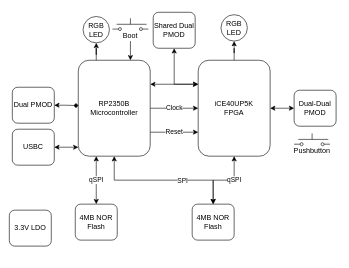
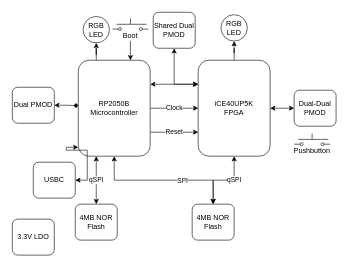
  <mxCell id="0" />
  <mxCell id="1" parent="0" />
- <mxCell id="2" value="3.3V LDO" style="rounded=1;whiteSpace=wrap;html=1;" parent="1" vertex="1"><mxGeometry x="15" y="350" width="70" height="60" as="geometry" /></mxCell>
+ <mxCell id="2" value="3.3V LDO" style="rounded=1;whiteSpace=wrap;html=1;" parent="1" vertex="1"><mxGeometry x="20" y="365" width="70" height="60" as="geometry" /></mxCell>
  <mxCell id="3" style="edgeStyle=orthogonalEdgeStyle;rounded=0;orthogonalLoop=1;jettySize=auto;html=1;entryX=0;entryY=0.25;entryDx=0;entryDy=0;startArrow=classic;startFill=1;exitX=1;exitY=0.25;exitDx=0;exitDy=0;" parent="1" source="8" target="9" edge="1"><mxGeometry relative="1" as="geometry"><Array as="points" /></mxGeometry></mxCell>
  <mxCell id="4" style="edgeStyle=orthogonalEdgeStyle;rounded=0;orthogonalLoop=1;jettySize=auto;html=1;exitX=0.5;exitY=1;exitDx=0;exitDy=0;entryX=0.5;entryY=0;entryDx=0;entryDy=0;startArrow=classic;startFill=1;" parent="1" source="8" target="13" edge="1"><mxGeometry relative="1" as="geometry" /></mxCell>
  <mxCell id="5" value="SPI" style="edgeLabel;html=1;align=center;verticalAlign=middle;resizable=0;points=[];" parent="4" vertex="1" connectable="0"><mxGeometry x="-0.464" y="2" relative="1" as="geometry"><mxPoint x="87" y="3" as="offset" /></mxGeometry></mxCell>
  <mxCell id="6" value="Clock" style="edgeStyle=orthogonalEdgeStyle;rounded=0;orthogonalLoop=1;jettySize=auto;html=1;exitX=1;exitY=0.5;exitDx=0;exitDy=0;entryX=0;entryY=0.5;entryDx=0;entryDy=0;startArrow=none;startFill=0;" parent="1" source="8" target="9" edge="1"><mxGeometry relative="1" as="geometry" /></mxCell>
  <mxCell id="7" value="Reset" style="edgeStyle=orthogonalEdgeStyle;rounded=0;orthogonalLoop=1;jettySize=auto;html=1;exitX=1;exitY=0.75;exitDx=0;exitDy=0;entryX=0;entryY=0.75;entryDx=0;entryDy=0;startArrow=none;startFill=0;" parent="1" source="8" target="9" edge="1"><mxGeometry relative="1" as="geometry" /></mxCell>
- <mxCell id="8" value="RP2350B&lt;br&gt;Microcontroller" style="rounded=1;whiteSpace=wrap;html=1;" parent="1" vertex="1"><mxGeometry x="130" y="100" width="120" height="160" as="geometry" /></mxCell>
+ <mxCell id="8" value="RP2050B&lt;br&gt;Microcontroller" style="rounded=1;whiteSpace=wrap;html=1;" parent="1" vertex="1"><mxGeometry x="130" y="100" width="120" height="160" as="geometry" /></mxCell>
  <mxCell id="9" value="iCE40UP5K&lt;br&gt;FPGA" style="rounded=1;whiteSpace=wrap;html=1;" parent="1" vertex="1"><mxGeometry x="330" y="100" width="120" height="160" as="geometry" /></mxCell>
  <mxCell id="10" value="qSPI" style="edgeStyle=orthogonalEdgeStyle;rounded=0;orthogonalLoop=1;jettySize=auto;html=1;entryX=0.25;entryY=1;entryDx=0;entryDy=0;startArrow=classic;startFill=1;" parent="1" source="11" target="8" edge="1"><mxGeometry relative="1" as="geometry" /></mxCell>
  <mxCell id="11" value="4MB NOR Flash" style="rounded=1;whiteSpace=wrap;html=1;" parent="1" vertex="1"><mxGeometry x="125" y="340" width="70" height="60" as="geometry" /></mxCell>
  <mxCell id="12" value="qSPI" style="edgeStyle=orthogonalEdgeStyle;rounded=0;orthogonalLoop=1;jettySize=auto;html=1;entryX=0.5;entryY=1;entryDx=0;entryDy=0;startArrow=classic;startFill=1;" parent="1" source="13" target="9" edge="1"><mxGeometry x="0.308" relative="1" as="geometry"><mxPoint x="365" y="260" as="targetPoint" /><mxPoint as="offset" /></mxGeometry></mxCell>
  <mxCell id="13" value="4MB NOR Flash" style="rounded=1;whiteSpace=wrap;html=1;" parent="1" vertex="1"><mxGeometry x="320" y="340" width="70" height="60" as="geometry" /></mxCell>
  <mxCell id="14" value="Dual PMOD" style="rounded=1;whiteSpace=wrap;html=1;" parent="1" vertex="1"><mxGeometry x="20" y="145" width="70" height="60" as="geometry" /></mxCell>
  <mxCell id="15" value="Dual-Dual PMOD" style="rounded=1;whiteSpace=wrap;html=1;" parent="1" vertex="1"><mxGeometry x="490" y="150" width="70" height="60" as="geometry" /></mxCell>
  <mxCell id="16" style="edgeStyle=orthogonalEdgeStyle;rounded=0;orthogonalLoop=1;jettySize=auto;html=1;startArrow=classic;startFill=1;" parent="1" source="15" edge="1"><mxGeometry relative="1" as="geometry"><mxPoint x="450" y="180" as="targetPoint" /></mxGeometry></mxCell>
  <mxCell id="17" style="edgeStyle=orthogonalEdgeStyle;rounded=0;orthogonalLoop=1;jettySize=auto;html=1;exitX=0.5;exitY=1;exitDx=0;exitDy=0;entryX=0;entryY=0.25;entryDx=0;entryDy=0;startArrow=classic;startFill=1;" parent="1" source="18" target="9" edge="1"><mxGeometry relative="1" as="geometry" /></mxCell>
  <mxCell id="18" value="Shared Dual PMOD" style="rounded=1;whiteSpace=wrap;html=1;" parent="1" vertex="1"><mxGeometry x="255" y="20" width="70" height="60" as="geometry" /></mxCell>
- <mxCell id="19" value="USBC" style="rounded=1;whiteSpace=wrap;html=1;" parent="1" vertex="1"><mxGeometry x="20" y="215" width="70" height="60" as="geometry" /></mxCell>
+ <mxCell id="19" value="USBC" style="rounded=1;whiteSpace=wrap;html=1;" parent="1" vertex="1"><mxGeometry x="55" y="270" width="70" height="60" as="geometry" /></mxCell>
  <mxCell id="20" style="edgeStyle=orthogonalEdgeStyle;rounded=0;orthogonalLoop=1;jettySize=auto;html=1;exitX=0.5;exitY=1;exitDx=0;exitDy=0;entryX=0.5;entryY=0;entryDx=0;entryDy=0;startArrow=none;startFill=0;" parent="1" source="37" edge="1"><mxGeometry relative="1" as="geometry"><mxPoint x="217" y="100" as="targetPoint" /></mxGeometry></mxCell>
  <mxCell id="21" value="" style="group" parent="1" vertex="1" connectable="0"><mxGeometry x="490" y="222" width="60" height="20.5" as="geometry" /></mxCell>
  <mxCell id="22" value="" style="ellipse;whiteSpace=wrap;html=1;aspect=fixed;fontColor=#FFFFFF;fillColor=#FFFFFF;gradientColor=none;rotation=0;" parent="21" vertex="1"><mxGeometry x="10" y="15.5" width="5" height="5" as="geometry" /></mxCell>
  <mxCell id="23" value="" style="ellipse;whiteSpace=wrap;html=1;aspect=fixed;fontColor=#FFFFFF;fillColor=#FFFFFF;gradientColor=none;rotation=0;" parent="21" vertex="1"><mxGeometry x="45" y="15.5" width="5" height="5" as="geometry" /></mxCell>
  <mxCell id="24" value="" style="endArrow=none;html=1;fontSize=10;" parent="21" edge="1"><mxGeometry width="50" height="50" relative="1" as="geometry"><mxPoint x="7" y="10" as="sourcePoint" /><mxPoint x="57" y="10" as="targetPoint" /></mxGeometry></mxCell>
  <mxCell id="25" value="" style="endArrow=none;html=1;fontSize=10;" parent="21" edge="1"><mxGeometry width="50" height="50" relative="1" as="geometry"><mxPoint x="30" as="sourcePoint" /><mxPoint x="30" y="10" as="targetPoint" /></mxGeometry></mxCell>
  <mxCell id="26" value="" style="endArrow=none;html=1;fontSize=10;strokeColor=#000000;entryX=0;entryY=0.5;entryDx=0;entryDy=0;" parent="21" target="22" edge="1"><mxGeometry width="50" height="50" relative="1" as="geometry"><mxPoint y="18" as="sourcePoint" /><mxPoint x="60" y="-2" as="targetPoint" /></mxGeometry></mxCell>
  <mxCell id="27" value="" style="endArrow=none;html=1;fontSize=10;strokeColor=#000000;exitX=1;exitY=0.5;exitDx=0;exitDy=0;" parent="21" source="23" edge="1"><mxGeometry width="50" height="50" relative="1" as="geometry"><mxPoint x="10" y="28" as="sourcePoint" /><mxPoint x="60" y="18" as="targetPoint" /></mxGeometry></mxCell>
  <mxCell id="28" value="Pushbutton" style="text;html=1;strokeColor=none;fillColor=none;align=center;verticalAlign=middle;whiteSpace=wrap;rounded=0;fontColor=#000000;" parent="1" vertex="1"><mxGeometry x="490" y="242.5" width="60" height="17.5" as="geometry" /></mxCell>
  <mxCell id="29" value="" style="group" parent="1" vertex="1" connectable="0"><mxGeometry x="187" y="30" width="60" height="38" as="geometry" /></mxCell>
  <mxCell id="30" value="" style="group" parent="29" vertex="1" connectable="0"><mxGeometry width="60" height="20.5" as="geometry" /></mxCell>
  <mxCell id="31" value="" style="ellipse;whiteSpace=wrap;html=1;aspect=fixed;fontColor=#FFFFFF;fillColor=#FFFFFF;gradientColor=none;rotation=0;" parent="30" vertex="1"><mxGeometry x="10" y="15.5" width="5" height="5" as="geometry" /></mxCell>
  <mxCell id="32" value="" style="ellipse;whiteSpace=wrap;html=1;aspect=fixed;fontColor=#FFFFFF;fillColor=#FFFFFF;gradientColor=none;rotation=0;" parent="30" vertex="1"><mxGeometry x="45" y="15.5" width="5" height="5" as="geometry" /></mxCell>
  <mxCell id="33" value="" style="endArrow=none;html=1;fontSize=10;" parent="30" edge="1"><mxGeometry width="50" height="50" relative="1" as="geometry"><mxPoint x="7" y="10" as="sourcePoint" /><mxPoint x="57" y="10" as="targetPoint" /></mxGeometry></mxCell>
  <mxCell id="34" value="" style="endArrow=none;html=1;fontSize=10;" parent="30" edge="1"><mxGeometry width="50" height="50" relative="1" as="geometry"><mxPoint x="30" as="sourcePoint" /><mxPoint x="30" y="10" as="targetPoint" /></mxGeometry></mxCell>
  <mxCell id="35" value="" style="endArrow=none;html=1;fontSize=10;strokeColor=#000000;entryX=0;entryY=0.5;entryDx=0;entryDy=0;" parent="30" target="31" edge="1"><mxGeometry width="50" height="50" relative="1" as="geometry"><mxPoint y="18" as="sourcePoint" /><mxPoint x="60" y="-2" as="targetPoint" /></mxGeometry></mxCell>
  <mxCell id="36" value="" style="endArrow=none;html=1;fontSize=10;strokeColor=#000000;exitX=1;exitY=0.5;exitDx=0;exitDy=0;" parent="30" source="32" edge="1"><mxGeometry width="50" height="50" relative="1" as="geometry"><mxPoint x="10" y="28" as="sourcePoint" /><mxPoint x="60" y="18" as="targetPoint" /></mxGeometry></mxCell>
  <mxCell id="37" value="Boot" style="text;html=1;strokeColor=none;fillColor=none;align=center;verticalAlign=middle;whiteSpace=wrap;rounded=0;fontColor=#000000;" parent="29" vertex="1"><mxGeometry y="20.5" width="60" height="17.5" as="geometry" /></mxCell>
  <mxCell id="38" style="edgeStyle=orthogonalEdgeStyle;rounded=0;orthogonalLoop=1;jettySize=auto;html=1;entryX=0.001;entryY=0.907;entryDx=0;entryDy=0;entryPerimeter=0;endArrow=classic;startFill=1;endFill=1;startArrow=classic;" parent="1" source="19" target="8" edge="1"><mxGeometry relative="1" as="geometry" /></mxCell>
  <mxCell id="39" style="edgeStyle=orthogonalEdgeStyle;rounded=0;orthogonalLoop=1;jettySize=auto;html=1;entryX=0.003;entryY=0.473;entryDx=0;entryDy=0;entryPerimeter=0;startArrow=classic;startFill=1;endArrow=diamond;" parent="1" source="14" target="8" edge="1"><mxGeometry relative="1" as="geometry" /></mxCell>
  <mxCell id="40" style="edgeStyle=orthogonalEdgeStyle;rounded=0;orthogonalLoop=1;jettySize=auto;html=1;entryX=0.5;entryY=0;entryDx=0;entryDy=0;startArrow=classic;startFill=1;endArrow=none;" parent="1" source="41" target="9" edge="1"><mxGeometry relative="1" as="geometry" /></mxCell>
  <mxCell id="41" value="RGB LED" style="ellipse;whiteSpace=wrap;html=1;aspect=fixed;" parent="1" vertex="1"><mxGeometry x="368" y="24" width="44" height="44" as="geometry" /></mxCell>
  <mxCell id="42" style="edgeStyle=orthogonalEdgeStyle;rounded=0;orthogonalLoop=1;jettySize=auto;html=1;entryX=0.25;entryY=0;entryDx=0;entryDy=0;endArrow=none;startFill=1;startArrow=classic;" parent="1" source="43" target="8" edge="1"><mxGeometry relative="1" as="geometry" /></mxCell>
  <mxCell id="43" value="RGB LED" style="ellipse;whiteSpace=wrap;html=1;aspect=fixed;" parent="1" vertex="1"><mxGeometry x="138" y="27" width="44" height="44" as="geometry" /></mxCell>
